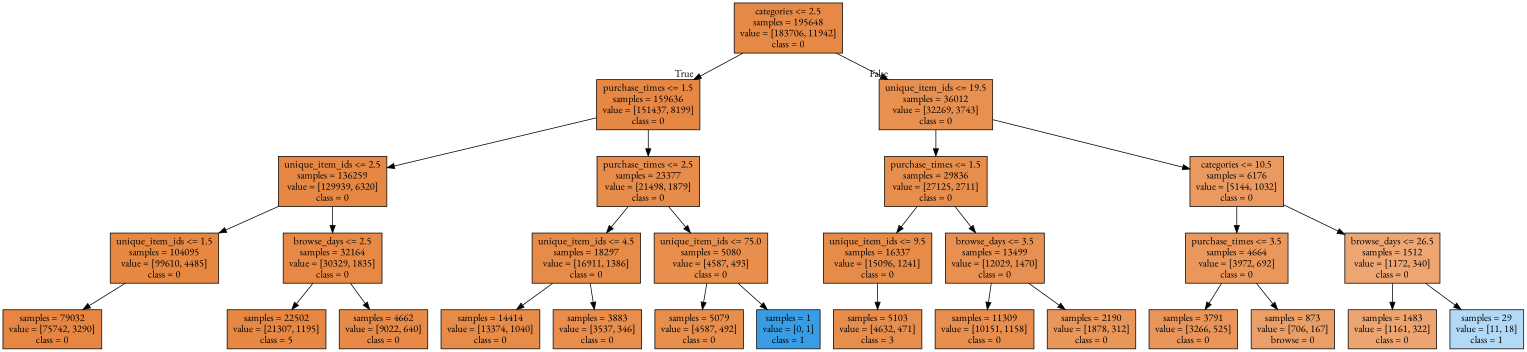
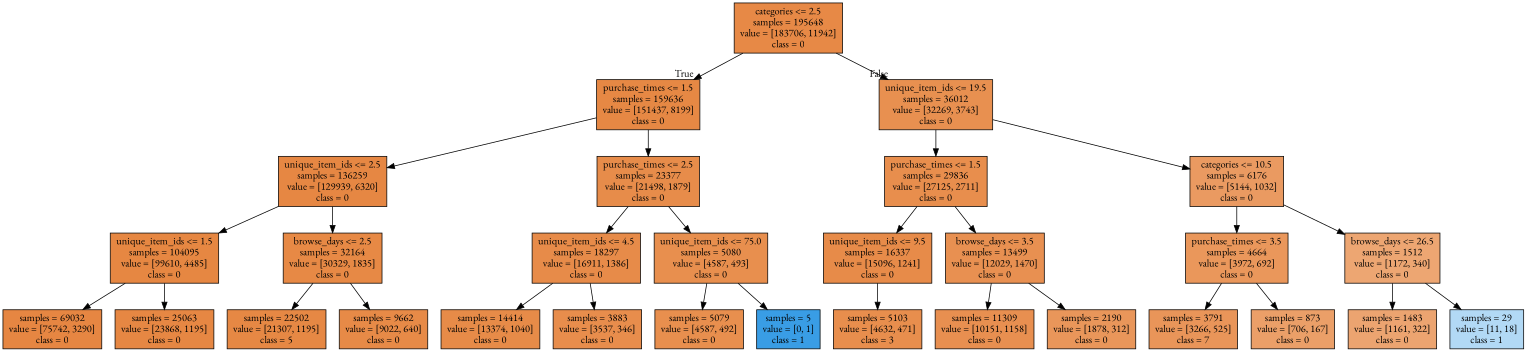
  digraph {
    fontname="EB Garamond"
    node [color=black fillcolor="#e68844" fontname="EB Garamond" shape=box style=filled]
    edge [fontname="EB Garamond"]
    n1 [fillcolor="#e78946" label="categories <= 2.5\nsamples = 195648\nvalue = [183706, 11942]\nclass = 0"]
    n2 [label="purchase_times <= 1.5\nsamples = 159636\nvalue = [151437, 8199]\nclass = 0"]
    n3 [fillcolor="#e89050" label="unique_item_ids <= 19.5\nsamples = 36012\nvalue = [32269, 3743]\nclass = 0"]
    n4 [fillcolor="#e68743" label="unique_item_ids <= 2.5\nsamples = 136259\nvalue = [129939, 6320]\nclass = 0"]
    n5 [fillcolor="#e78c4a" label="purchase_times <= 2.5\nsamples = 23377\nvalue = [21498, 1879]\nclass = 0"]
    n6 [fillcolor="#e88e4d" label="purchase_times <= 1.5\nsamples = 29836\nvalue = [27125, 2711]\nclass = 0"]
    n7 [fillcolor="#ea9a61" label="categories <= 10.5\nsamples = 6176\nvalue = [5144, 1032]\nclass = 0"]
    n8 [fillcolor="#e68742" label="unique_item_ids <= 1.5\nsamples = 104095\nvalue = [99610, 4485]\nclass = 0"]
    n9 [fillcolor="#e78945" label="browse_days <= 2.5\nsamples = 32164\nvalue = [30329, 1835]\nclass = 0"]
    n10 [fillcolor="#e78b49" label="unique_item_ids <= 4.5\nsamples = 18297\nvalue = [16911, 1386]\nclass = 0"]
    n11 [fillcolor="#e88f4e" label="unique_item_ids <= 75.0\nsamples = 5080\nvalue = [4587, 493]\nclass = 0"]
-   n12 [fillcolor="#e68642" label="samples = 79032\nvalue = [75742, 3290]\nclass = 0"]
+   n12 [fillcolor="#e68642" label="samples = 69032\nvalue = [75742, 3290]\nclass = 0"]
+   n13 [fillcolor="#e68743" label="samples = 25063\nvalue = [23868, 1195]\nclass = 0"]
    n14 [label="samples = 22502\nvalue = [21307, 1195]\nclass = 5"]
-   n15 [fillcolor="#e78a47" label="samples = 4662\nvalue = [9022, 640]\nclass = 0"]
+   n15 [fillcolor="#e78a47" label="samples = 9662\nvalue = [9022, 640]\nclass = 0"]
    n16 [fillcolor="#e78b48" label="samples = 14414\nvalue = [13374, 1040]\nclass = 0"]
    n17 [fillcolor="#e88d4c" label="samples = 3883\nvalue = [3537, 346]\nclass = 0"]
    n18 [fillcolor="#e88f4e" label="samples = 5079\nvalue = [4587, 492]\nclass = 0"]
-   n19 [fillcolor="#399de5" label="samples = 1\nvalue = [0, 1]\nclass = 1"]
+   n19 [fillcolor="#399de5" label="samples = 5\nvalue = [0, 1]\nclass = 1"]
    n20 [fillcolor="#e78b49" label="unique_item_ids <= 9.5\nsamples = 16337\nvalue = [15096, 1241]\nclass = 0"]
    n21 [fillcolor="#e89051" label="browse_days <= 3.5\nsamples = 13499\nvalue = [12029, 1470]\nclass = 0"]
    n22 [fillcolor="#ea975b" label="purchase_times <= 3.5\nsamples = 4664\nvalue = [3972, 692]\nclass = 0"]
    n23 [fillcolor="#eda672" label="browse_days <= 26.5\nsamples = 1512\nvalue = [1172, 340]\nclass = 0"]
    n24 [fillcolor="#e88e4d" label="samples = 5103\nvalue = [4632, 471]\nclass = 3"]
    n25 [fillcolor="#e88f50" label="samples = 11309\nvalue = [10151, 1158]\nclass = 0"]
    n26 [fillcolor="#e9965a" label="samples = 2190\nvalue = [1878, 312]\nclass = 0"]
-   n27 [fillcolor="#e99559" label="samples = 3791\nvalue = [3266, 525]\nclass = 0"]
-   n28 [fillcolor="#eb9f68" label="samples = 873\nvalue = [706, 167]\nbrowse = 0"]
+   n27 [fillcolor="#e99559" label="samples = 3791\nvalue = [3266, 525]\nclass = 7"]
+   n28 [fillcolor="#eb9f68" label="samples = 873\nvalue = [706, 167]\nclass = 0"]
    n29 [fillcolor="#eca470" label="samples = 1483\nvalue = [1161, 322]\nclass = 0"]
    n30 [fillcolor="#b2d9f5" label="samples = 29\nvalue = [11, 18]\nclass = 1"]
    n1 -> n2 [headlabel=True labelangle=45 labeldistance=2.5]
    n1 -> n3 [headlabel=False labelangle=-45 labeldistance=2.5]
    n2 -> n4
    n2 -> n5
    n3 -> n6
    n3 -> n7
    n4 -> n8
    n4 -> n9
    n5 -> n10
    n5 -> n11
    n6 -> n20
    n6 -> n21
    n7 -> n22
    n7 -> n23
    n8 -> n12
+   n8 -> n13
    n9 -> n14
    n9 -> n15
    n10 -> n16
    n10 -> n17
    n11 -> n18
    n11 -> n19
    n20 -> n24
    n21 -> n25
    n21 -> n26
    n22 -> n27
    n22 -> n28
    n23 -> n29
    n23 -> n30
  }
